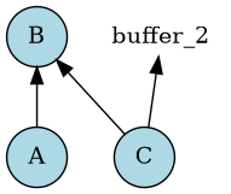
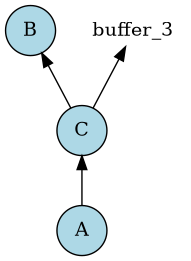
  digraph {
    rankdir=BT
    node [fillcolor=lightblue shape=circle style=filled]
    n1 [label=A]
    n2 [label=C]
    n3 [label=B]
-   buffer_2 [height=0 shape=plaintext width=0 fillcolor="" style=""]
-   n1 -> n3
+   buffer_2 [height=0 shape=plaintext width=0 label=buffer_3 fillcolor="" style=""]
+   n1 -> n2
    n2 -> n3
    n2 -> buffer_2
  }
